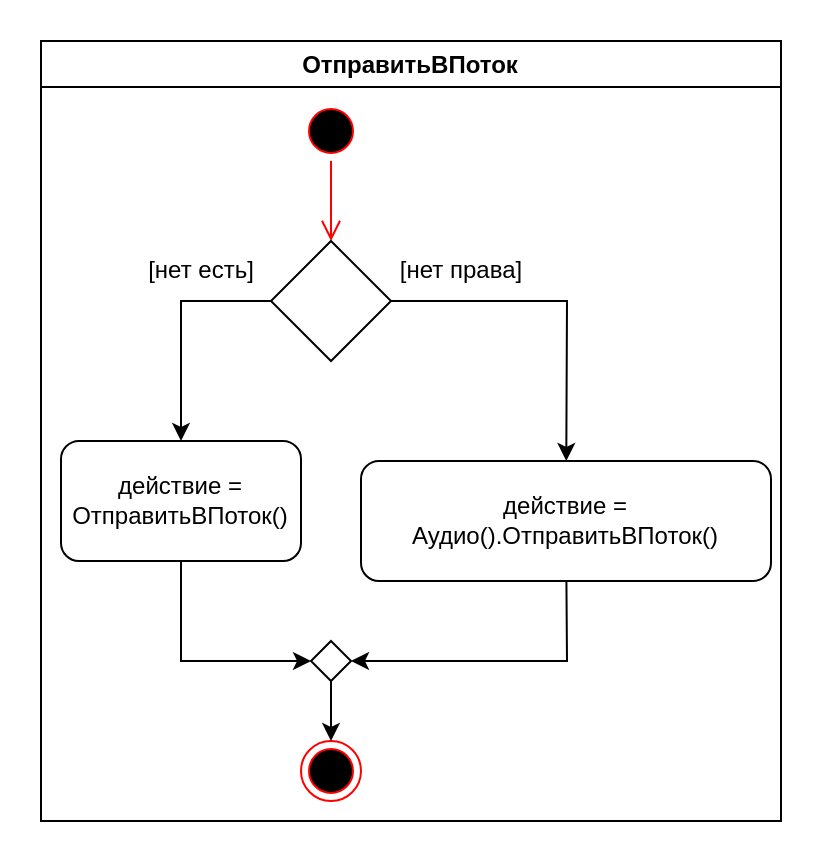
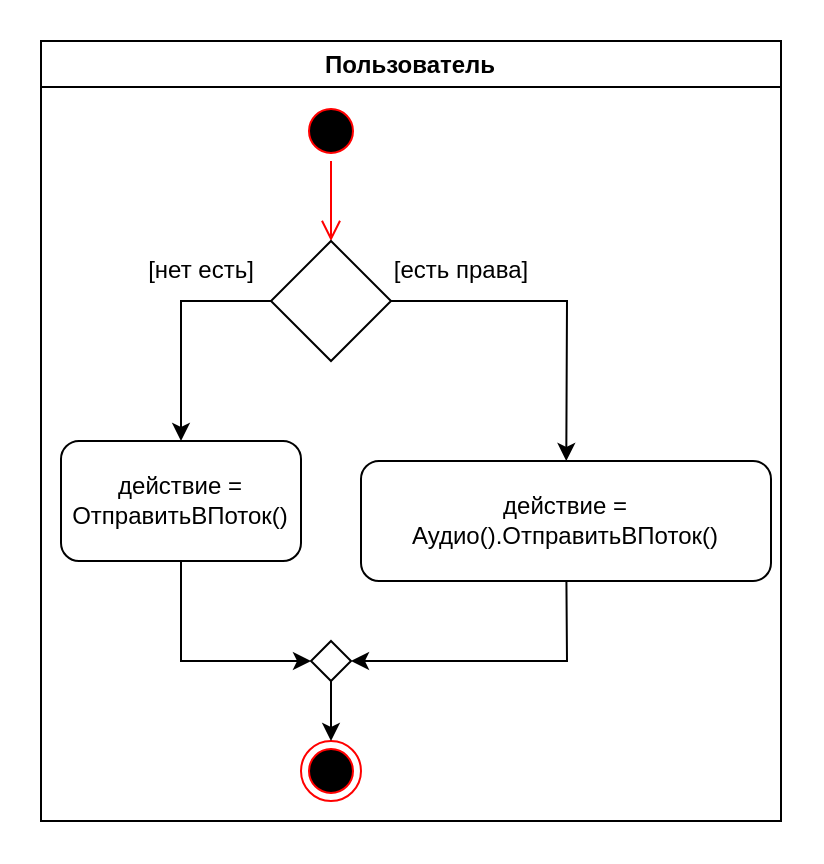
  <mxCell id="0" />
  <mxCell id="1" parent="0" />
- <mxCell id="2" value="ОтправитьВПоток" style="swimlane;" vertex="1" parent="1"><mxGeometry x="20" y="20" width="370" height="390" as="geometry" /></mxCell>
+ <mxCell id="2" value="Пользователь" style="swimlane;" vertex="1" parent="1"><mxGeometry x="20" y="20" width="370" height="390" as="geometry" /></mxCell>
  <mxCell id="3" value="" style="ellipse;html=1;shape=startState;fillColor=#000000;strokeColor=#ff0000;" vertex="1" parent="2"><mxGeometry x="130" y="30" width="30" height="30" as="geometry" /></mxCell>
  <mxCell id="4" value="" style="edgeStyle=orthogonalEdgeStyle;html=1;verticalAlign=bottom;endArrow=open;endSize=8;strokeColor=#ff0000;rounded=0;" edge="1" parent="2" source="3" target="8"><mxGeometry relative="1" as="geometry"><mxPoint x="145" y="90" as="targetPoint" /></mxGeometry></mxCell>
  <mxCell id="5" value="действие = Аудио().ОтправитьВПоток()" style="rounded=1;whiteSpace=wrap;html=1;" vertex="1" parent="2"><mxGeometry x="160" y="210" width="205" height="60" as="geometry" /></mxCell>
  <mxCell id="6" value="" style="ellipse;html=1;shape=endState;fillColor=#000000;strokeColor=#ff0000;" vertex="1" parent="2"><mxGeometry x="130" y="350" width="30" height="30" as="geometry" /></mxCell>
  <mxCell id="7" value="" style="endArrow=classic;html=1;rounded=0;entryX=1;entryY=0.5;entryDx=0;entryDy=0;" edge="1" parent="2" source="5" target="12"><mxGeometry width="50" height="50" relative="1" as="geometry"><mxPoint x="145" y="330" as="sourcePoint" /><mxPoint x="155" y="280" as="targetPoint" /><Array as="points"><mxPoint x="263" y="310" /></Array></mxGeometry></mxCell>
  <mxCell id="8" value="" style="rhombus;whiteSpace=wrap;html=1;" vertex="1" parent="2"><mxGeometry x="115" y="100" width="60" height="60" as="geometry" /></mxCell>
  <mxCell id="9" value="" style="endArrow=classic;html=1;rounded=0;exitX=1;exitY=0.5;exitDx=0;exitDy=0;" edge="1" parent="2" source="8" target="5"><mxGeometry width="50" height="50" relative="1" as="geometry"><mxPoint x="242.202" y="270" as="sourcePoint" /><mxPoint x="169.844" y="480.804" as="targetPoint" /><Array as="points"><mxPoint x="263" y="130" /></Array></mxGeometry></mxCell>
  <mxCell id="10" value="действие = ОтправитьВПоток()" style="rounded=1;whiteSpace=wrap;html=1;" vertex="1" parent="2"><mxGeometry x="10" y="200" width="120" height="60" as="geometry" /></mxCell>
  <mxCell id="11" value="" style="endArrow=classic;html=1;rounded=0;exitX=0;exitY=0.5;exitDx=0;exitDy=0;" edge="1" parent="2" source="8" target="10"><mxGeometry width="50" height="50" relative="1" as="geometry"><mxPoint x="20" y="90" as="sourcePoint" /><mxPoint x="272.65" y="210" as="targetPoint" /><Array as="points"><mxPoint x="70" y="130" /></Array></mxGeometry></mxCell>
  <mxCell id="12" value="" style="rhombus;whiteSpace=wrap;html=1;" vertex="1" parent="2"><mxGeometry x="135" y="300" width="20" height="20" as="geometry" /></mxCell>
  <mxCell id="13" value="" style="endArrow=classic;html=1;rounded=0;entryX=0;entryY=0.5;entryDx=0;entryDy=0;" edge="1" parent="2" source="10" target="12"><mxGeometry width="50" height="50" relative="1" as="geometry"><mxPoint x="80" y="140" as="sourcePoint" /><mxPoint x="80" y="210" as="targetPoint" /><Array as="points"><mxPoint x="70" y="310" /></Array></mxGeometry></mxCell>
  <mxCell id="14" value="" style="endArrow=classic;html=1;rounded=0;exitX=0.5;exitY=1;exitDx=0;exitDy=0;" edge="1" parent="2" source="12" target="6"><mxGeometry width="50" height="50" relative="1" as="geometry"><mxPoint x="90" y="150" as="sourcePoint" /><mxPoint x="90" y="220" as="targetPoint" /><Array as="points" /></mxGeometry></mxCell>
  <mxCell id="15" value="[нет есть]" style="text;html=1;align=center;verticalAlign=middle;resizable=0;points=[];autosize=1;strokeColor=none;fillColor=none;" vertex="1" parent="2"><mxGeometry x="45" y="105" width="70" height="20" as="geometry" /></mxCell>
- <mxCell id="16" value="[нет права]" style="text;html=1;align=center;verticalAlign=middle;resizable=0;points=[];autosize=1;strokeColor=none;fillColor=none;" vertex="1" parent="2"><mxGeometry x="170" y="105" width="80" height="20" as="geometry" /></mxCell>
+ <mxCell id="16" value="[есть права]" style="text;html=1;align=center;verticalAlign=middle;resizable=0;points=[];autosize=1;strokeColor=none;fillColor=none;" vertex="1" parent="2"><mxGeometry x="170" y="105" width="80" height="20" as="geometry" /></mxCell>
